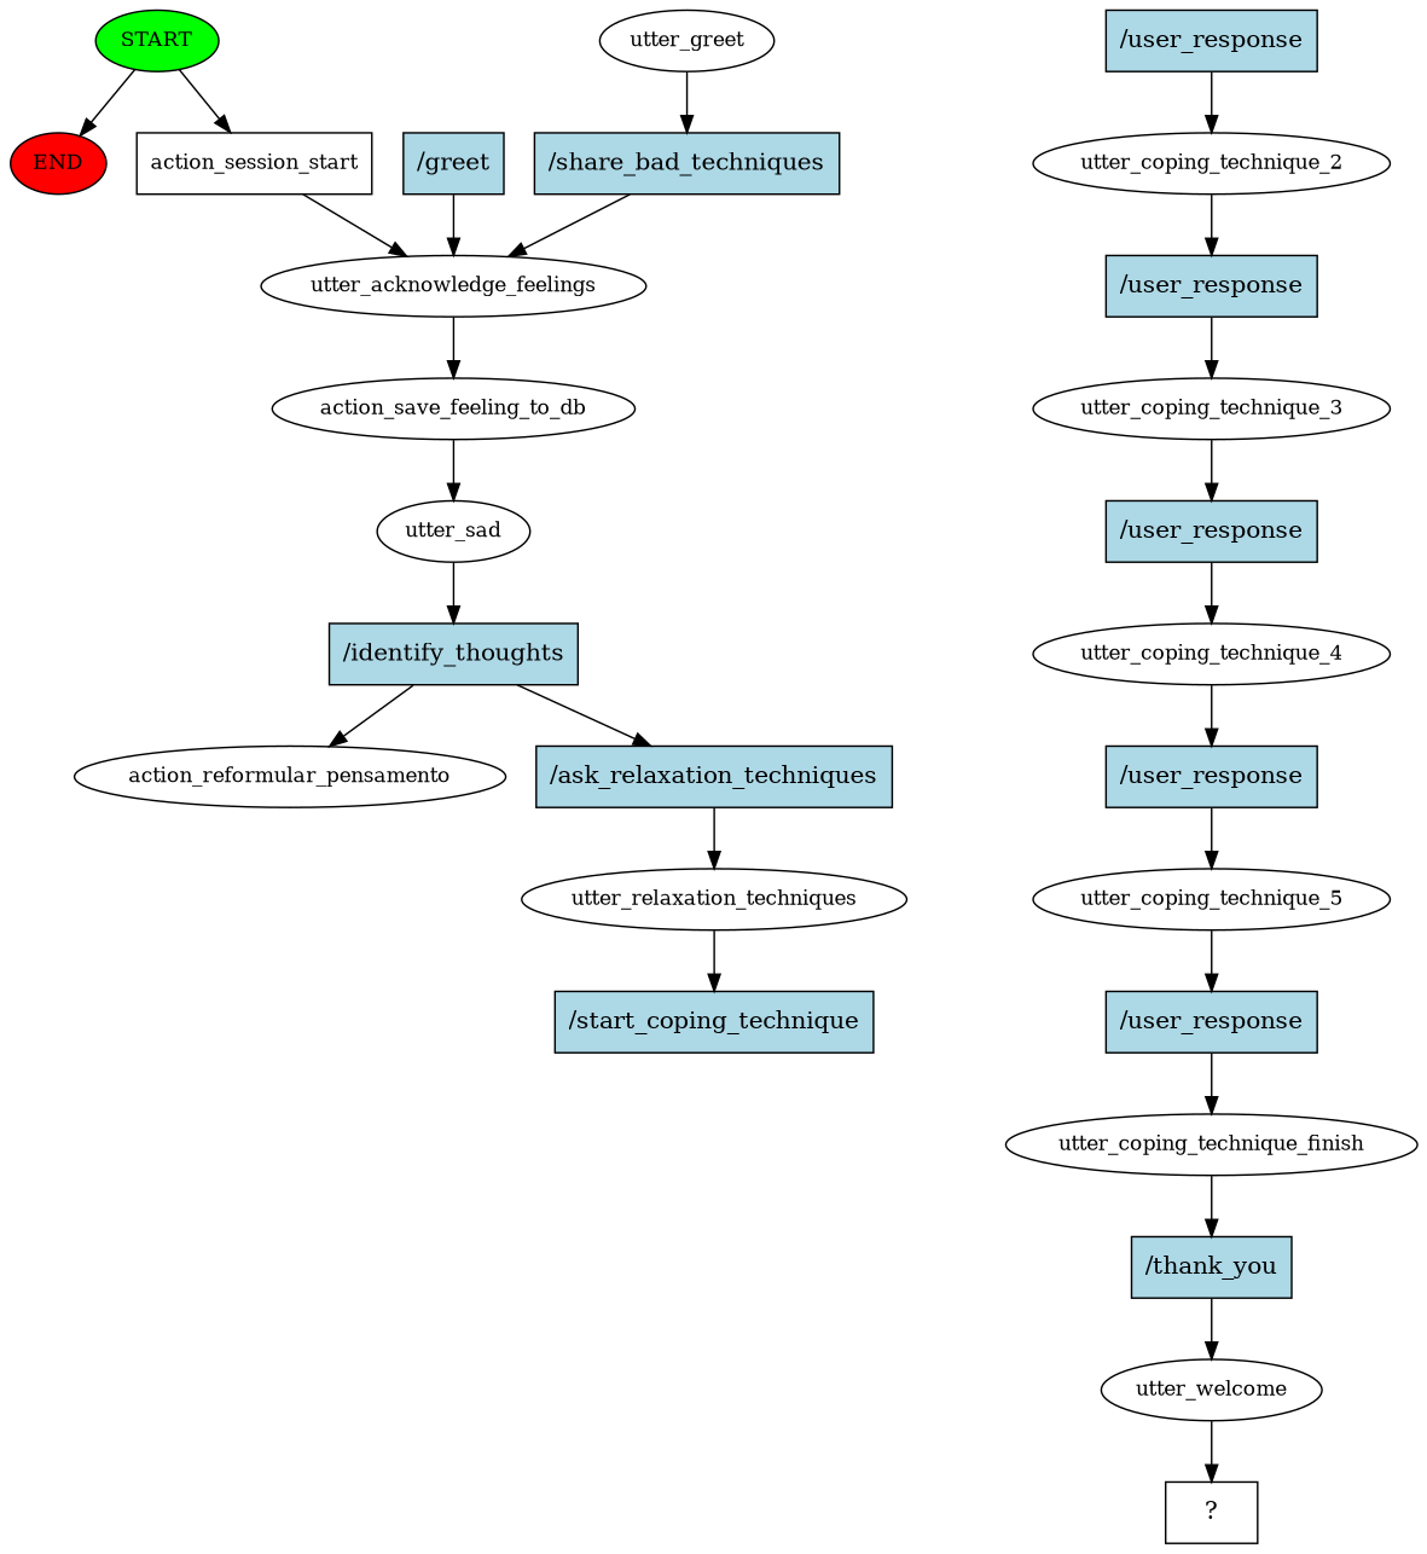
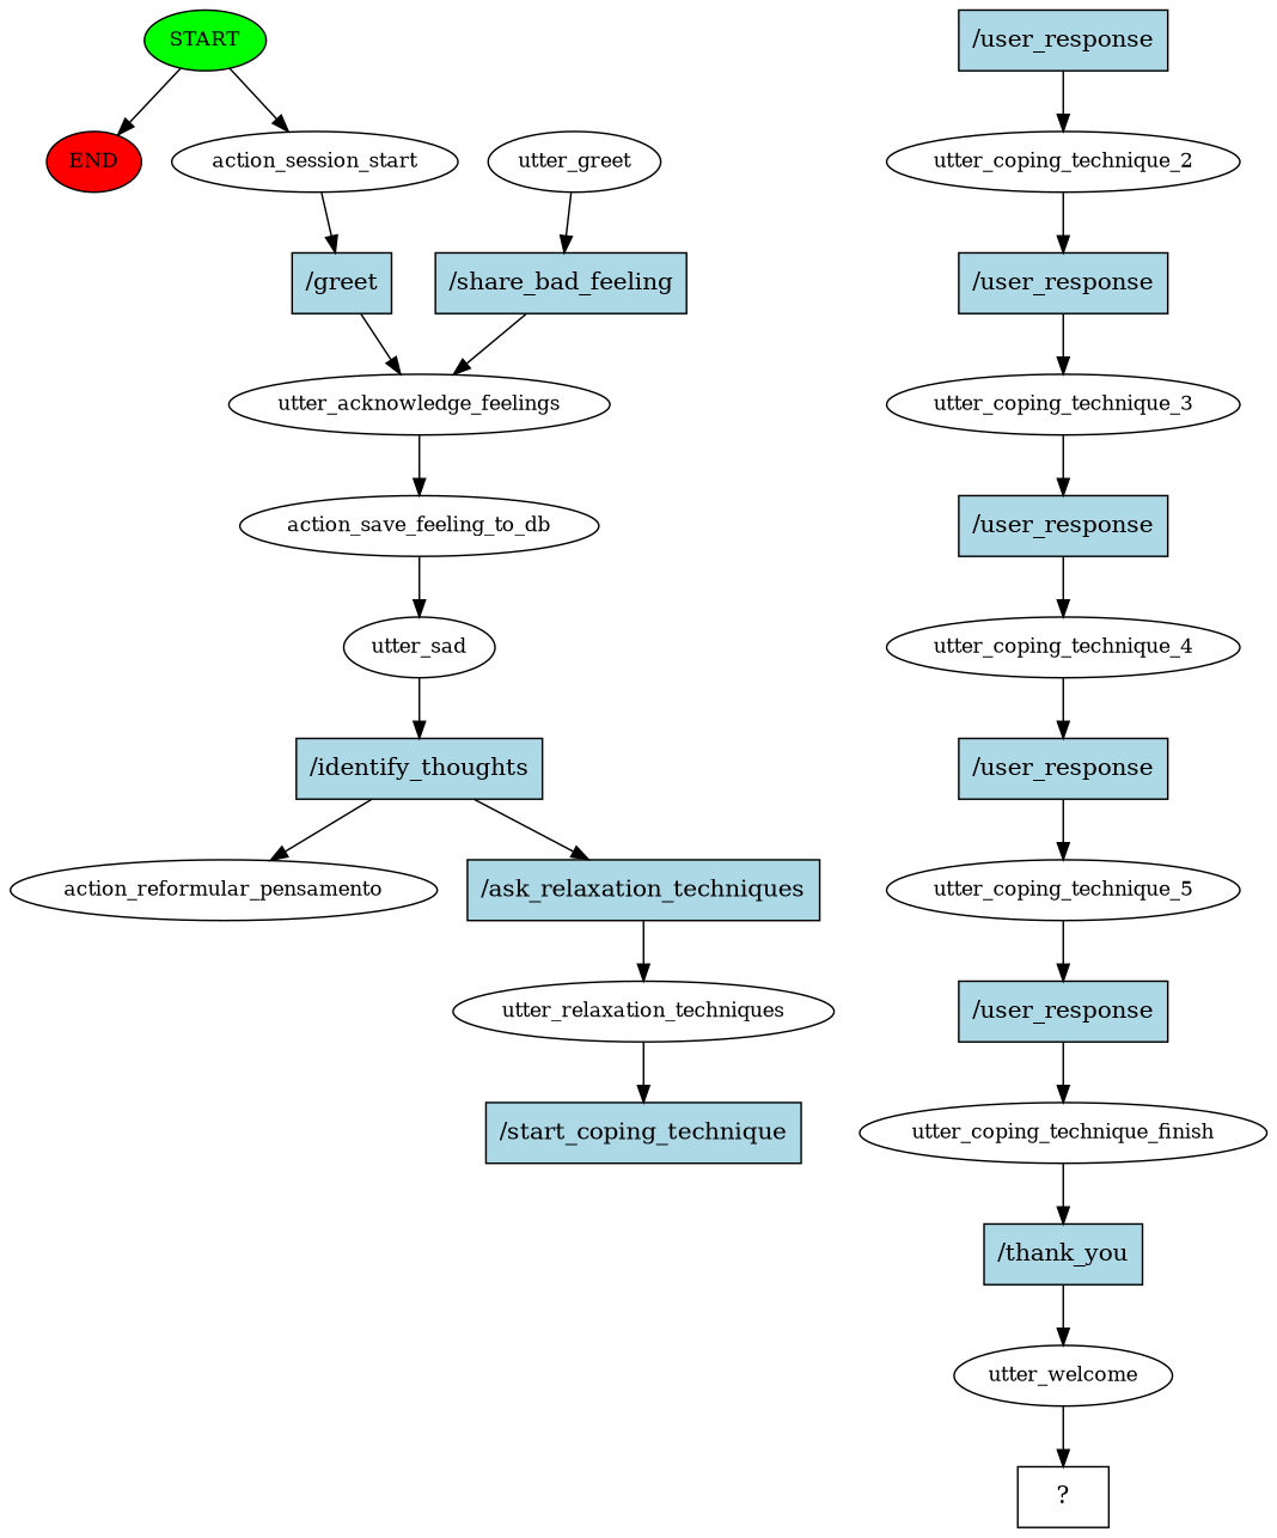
  digraph {
    node [fontsize=12]
    n1 [fillcolor=green label=START style=filled]
    n2 [fillcolor=red label=END style=filled]
-   n3 [label=action_session_start shape=box]
+   n3 [label=action_session_start]
    n4 [fillcolor=lightblue label="/greet" shape=rect style=filled fontsize=""]
    n5 [label=utter_acknowledge_feelings]
    n6 [label=utter_greet]
-   n7 [fillcolor=lightblue label="/share_bad_techniques" shape=rect style=filled fontsize=""]
+   n7 [fillcolor=lightblue label="/share_bad_feeling" shape=rect style=filled fontsize=""]
    n8 [label=action_save_feeling_to_db]
    n9 [label=utter_sad]
    n10 [fillcolor=lightblue label="/identify_thoughts" shape=rect style=filled fontsize=""]
    n11 [label=action_reformular_pensamento]
    n12 [fillcolor=lightblue label="/ask_relaxation_techniques" shape=rect style=filled fontsize=""]
    n13 [label=utter_relaxation_techniques]
    n14 [fillcolor=lightblue label="/start_coping_technique" shape=rect style=filled fontsize=""]
    n15 [fillcolor=lightblue label="/user_response" shape=rect style=filled fontsize=""]
    n16 [label=utter_coping_technique_2]
    n17 [fillcolor=lightblue label="/user_response" shape=rect style=filled fontsize=""]
    n18 [label=utter_coping_technique_3]
    n19 [fillcolor=lightblue label="/user_response" shape=rect style=filled fontsize=""]
    n20 [label=utter_coping_technique_4]
    n21 [fillcolor=lightblue label="/user_response" shape=rect style=filled fontsize=""]
    n22 [label=utter_coping_technique_5]
    n23 [fillcolor=lightblue label="/user_response" shape=rect style=filled fontsize=""]
    n24 [label=utter_coping_technique_finish]
    n25 [fillcolor=lightblue label="/thank_you" shape=rect style=filled fontsize=""]
    n26 [label=utter_welcome]
    n27 [label="  ?  " shape=rect fontsize=""]
    n1 -> n2
    n1 -> n3
-   n3 -> n5
+   n3 -> n4
    n4 -> n5
    n5 -> n8
    n6 -> n7
    n7 -> n5
    n8 -> n9
    n9 -> n10
    n10 -> n11
    n10 -> n12
    n12 -> n13
    n13 -> n14
    n15 -> n16
    n16 -> n17
    n17 -> n18
    n18 -> n19
    n19 -> n20
    n20 -> n21
    n21 -> n22
    n22 -> n23
    n23 -> n24
    n24 -> n25
    n25 -> n26
    n26 -> n27
  }
